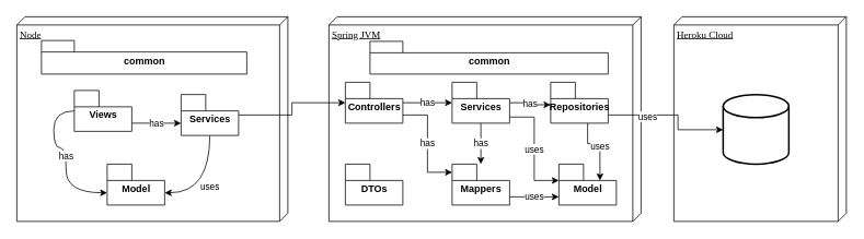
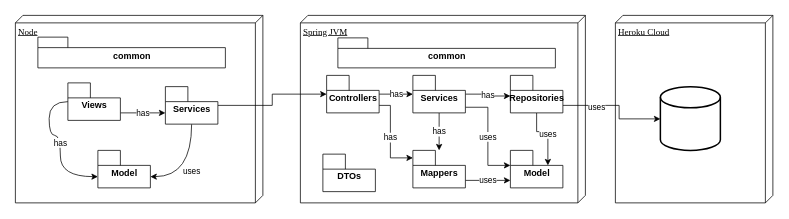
  <mxCell id="0" />
  <mxCell id="1" parent="0" />
  <mxCell id="2" value="Node" style="verticalAlign=top;align=left;spacingTop=8;spacingLeft=2;spacingRight=12;shape=cube;size=10;direction=south;fontStyle=4;html=1;rounded=0;shadow=0;comic=0;labelBackgroundColor=none;strokeWidth=1;fontFamily=Verdana;fontSize=12" parent="1" vertex="1"><mxGeometry x="20" y="20" width="330" height="250" as="geometry" /></mxCell>
  <mxCell id="3" value="Spring JVM" style="verticalAlign=top;align=left;spacingTop=8;spacingLeft=2;spacingRight=12;shape=cube;size=10;direction=south;fontStyle=4;html=1;rounded=0;shadow=0;comic=0;labelBackgroundColor=none;strokeWidth=1;fontFamily=Verdana;fontSize=12" vertex="1" parent="1"><mxGeometry x="400" y="20" width="380" height="250" as="geometry" /></mxCell>
  <mxCell id="4" value="Heroku Cloud" style="verticalAlign=top;align=left;spacingTop=8;spacingLeft=2;spacingRight=12;shape=cube;size=10;direction=south;fontStyle=4;html=1;rounded=0;shadow=0;comic=0;labelBackgroundColor=none;strokeWidth=1;fontFamily=Verdana;fontSize=12" vertex="1" parent="1"><mxGeometry x="820" y="20" width="210" height="250" as="geometry" /></mxCell>
  <mxCell id="5" value="has" style="edgeStyle=orthogonalEdgeStyle;rounded=0;orthogonalLoop=1;jettySize=auto;html=1;entryX=0;entryY=0;entryDx=0;entryDy=35;entryPerimeter=0;" edge="1" parent="1" source="7" target="11"><mxGeometry relative="1" as="geometry"><Array as="points"><mxPoint x="140" y="150" /><mxPoint x="140" y="150" /></Array></mxGeometry></mxCell>
  <mxCell id="6" value="has" style="edgeStyle=orthogonalEdgeStyle;rounded=0;orthogonalLoop=1;jettySize=auto;html=1;entryX=0;entryY=0;entryDx=0;entryDy=35;entryPerimeter=0;curved=1;" edge="1" parent="1" source="7" target="8"><mxGeometry relative="1" as="geometry"><Array as="points"><mxPoint x="65" y="180" /><mxPoint x="80" y="180" /><mxPoint x="80" y="235" /></Array></mxGeometry></mxCell>
  <mxCell id="7" value="Views" style="shape=folder;fontStyle=1;spacingTop=10;tabWidth=30;tabHeight=20;tabPosition=left;html=1;" vertex="1" parent="1"><mxGeometry x="90" y="110" width="70" height="50" as="geometry" /></mxCell>
  <mxCell id="8" value="Model" style="shape=folder;fontStyle=1;spacingTop=10;tabWidth=30;tabHeight=20;tabPosition=left;html=1;" vertex="1" parent="1"><mxGeometry x="130" y="200" width="70" height="50" as="geometry" /></mxCell>
  <mxCell id="9" style="edgeStyle=orthogonalEdgeStyle;rounded=0;orthogonalLoop=1;jettySize=auto;html=1;" edge="1" parent="1" source="11" target="14"><mxGeometry relative="1" as="geometry" /></mxCell>
  <mxCell id="10" value="uses" style="edgeStyle=orthogonalEdgeStyle;rounded=0;orthogonalLoop=1;jettySize=auto;html=1;entryX=0;entryY=0;entryDx=70;entryDy=35;entryPerimeter=0;curved=1;exitX=0.5;exitY=1;exitDx=0;exitDy=0;exitPerimeter=0;" edge="1" parent="1" source="11" target="8"><mxGeometry relative="1" as="geometry" /></mxCell>
  <mxCell id="11" value="Services" style="shape=folder;fontStyle=1;spacingTop=10;tabWidth=30;tabHeight=20;tabPosition=left;html=1;" vertex="1" parent="1"><mxGeometry x="220" y="115" width="70" height="50" as="geometry" /></mxCell>
  <mxCell id="12" value="has" style="edgeStyle=orthogonalEdgeStyle;rounded=0;orthogonalLoop=1;jettySize=auto;html=1;" edge="1" parent="1" source="14" target="18"><mxGeometry relative="1" as="geometry" /></mxCell>
  <mxCell id="13" value="has" style="edgeStyle=orthogonalEdgeStyle;rounded=0;orthogonalLoop=1;jettySize=auto;html=1;" edge="1" parent="1" source="14"><mxGeometry relative="1" as="geometry"><mxPoint x="550" y="210" as="targetPoint" /><Array as="points"><mxPoint x="520" y="140" /><mxPoint x="520" y="210" /></Array></mxGeometry></mxCell>
- <mxCell id="14" value="Controllers" style="shape=folder;fontStyle=1;spacingTop=10;tabWidth=30;tabHeight=20;tabPosition=left;html=1;" vertex="1" parent="1"><mxGeometry x="420" y="100" width="70" height="50" as="geometry" /></mxCell>
+ <mxCell id="14" value="Controllers" style="shape=folder;fontStyle=1;spacingTop=10;tabWidth=30;tabHeight=20;tabPosition=left;html=1;" vertex="1" parent="1"><mxGeometry x="435" y="100" width="70" height="50" as="geometry" /></mxCell>
  <mxCell id="15" value="has" style="edgeStyle=orthogonalEdgeStyle;rounded=0;orthogonalLoop=1;jettySize=auto;html=1;entryX=0;entryY=0;entryDx=0;entryDy=27.5;entryPerimeter=0;" edge="1" parent="1" source="18" target="22"><mxGeometry relative="1" as="geometry" /></mxCell>
  <mxCell id="16" value="has" style="edgeStyle=orthogonalEdgeStyle;rounded=0;orthogonalLoop=1;jettySize=auto;html=1;" edge="1" parent="1" source="18" target="25"><mxGeometry relative="1" as="geometry" /></mxCell>
  <mxCell id="17" value="uses" style="edgeStyle=orthogonalEdgeStyle;rounded=0;orthogonalLoop=1;jettySize=auto;html=1;entryX=0;entryY=0;entryDx=0;entryDy=20;entryPerimeter=0;exitX=0;exitY=0;exitDx=70;exitDy=42.5;exitPerimeter=0;" edge="1" parent="1" source="18" target="23"><mxGeometry relative="1" as="geometry"><Array as="points"><mxPoint x="650" y="142" /><mxPoint x="650" y="220" /></Array></mxGeometry></mxCell>
  <mxCell id="18" value="Services" style="shape=folder;fontStyle=1;spacingTop=10;tabWidth=30;tabHeight=20;tabPosition=left;html=1;" vertex="1" parent="1"><mxGeometry x="550" y="100" width="70" height="50" as="geometry" /></mxCell>
  <mxCell id="19" value="uses" style="edgeStyle=orthogonalEdgeStyle;rounded=0;orthogonalLoop=1;jettySize=auto;html=1;entryX=0;entryY=0;entryDx=50;entryDy=20;entryPerimeter=0;" edge="1" parent="1" source="22" target="23"><mxGeometry relative="1" as="geometry"><Array as="points"><mxPoint x="715" y="175" /><mxPoint x="730" y="175" /></Array></mxGeometry></mxCell>
  <mxCell id="20" style="edgeStyle=orthogonalEdgeStyle;rounded=0;orthogonalLoop=1;jettySize=auto;html=1;" edge="1" parent="1" source="22" target="27"><mxGeometry relative="1" as="geometry"><Array as="points"><mxPoint x="825" y="140" /><mxPoint x="825" y="158" /></Array></mxGeometry></mxCell>
  <mxCell id="21" value="uses" style="edgeLabel;html=1;align=center;verticalAlign=middle;resizable=0;points=[];" vertex="1" connectable="0" parent="20"><mxGeometry x="-0.4" y="-1" relative="1" as="geometry"><mxPoint as="offset" /></mxGeometry></mxCell>
- <mxCell id="22" value="Repositories" style="shape=folder;fontStyle=1;spacingTop=10;tabWidth=30;tabHeight=20;tabPosition=left;html=1;" vertex="1" parent="1"><mxGeometry x="670" y="100" width="70" height="50" as="geometry" /></mxCell>
+ <mxCell id="22" value="Repositories" style="shape=folder;fontStyle=1;spacingTop=10;tabWidth=30;tabHeight=20;tabPosition=left;html=1;" vertex="1" parent="1"><mxGeometry x="680" y="100" width="70" height="50" as="geometry" /></mxCell>
  <mxCell id="23" value="Model" style="shape=folder;fontStyle=1;spacingTop=10;tabWidth=30;tabHeight=20;tabPosition=left;html=1;" vertex="1" parent="1"><mxGeometry x="680" y="200" width="70" height="50" as="geometry" /></mxCell>
  <mxCell id="24" value="uses" style="edgeStyle=orthogonalEdgeStyle;rounded=0;orthogonalLoop=1;jettySize=auto;html=1;" edge="1" parent="1" source="25" target="23"><mxGeometry relative="1" as="geometry"><Array as="points"><mxPoint x="650" y="240" /><mxPoint x="650" y="240" /></Array></mxGeometry></mxCell>
  <mxCell id="25" value="Mappers" style="shape=folder;fontStyle=1;spacingTop=10;tabWidth=30;tabHeight=20;tabPosition=left;html=1;" vertex="1" parent="1"><mxGeometry x="550" y="200" width="70" height="50" as="geometry" /></mxCell>
- <mxCell id="26" value="DTOs" style="shape=folder;fontStyle=1;spacingTop=10;tabWidth=30;tabHeight=20;tabPosition=left;html=1;" vertex="1" parent="1"><mxGeometry x="420" y="200" width="70" height="50" as="geometry" /></mxCell>
+ <mxCell id="26" value="DTOs" style="shape=folder;fontStyle=1;spacingTop=10;tabWidth=30;tabHeight=20;tabPosition=left;html=1;" vertex="1" parent="1"><mxGeometry x="430" y="205" width="70" height="50" as="geometry" /></mxCell>
  <mxCell id="27" value="" style="strokeWidth=2;html=1;shape=mxgraph.flowchart.database;whiteSpace=wrap;" vertex="1" parent="1"><mxGeometry x="880" y="115" width="80" height="85" as="geometry" /></mxCell>
  <mxCell id="28" value="common" style="shape=folder;fontStyle=1;spacingTop=10;tabWidth=40;tabHeight=14;tabPosition=left;html=1;" vertex="1" parent="1"><mxGeometry x="50" y="49" width="250" height="41" as="geometry" /></mxCell>
  <mxCell id="29" value="common" style="shape=folder;fontStyle=1;spacingTop=10;tabWidth=40;tabHeight=14;tabPosition=left;html=1;" vertex="1" parent="1"><mxGeometry x="450" y="50" width="290" height="40" as="geometry" /></mxCell>
